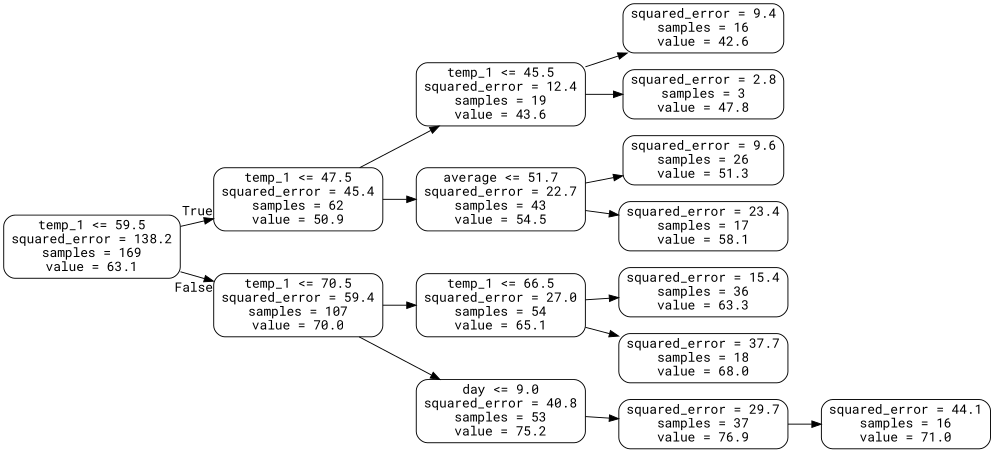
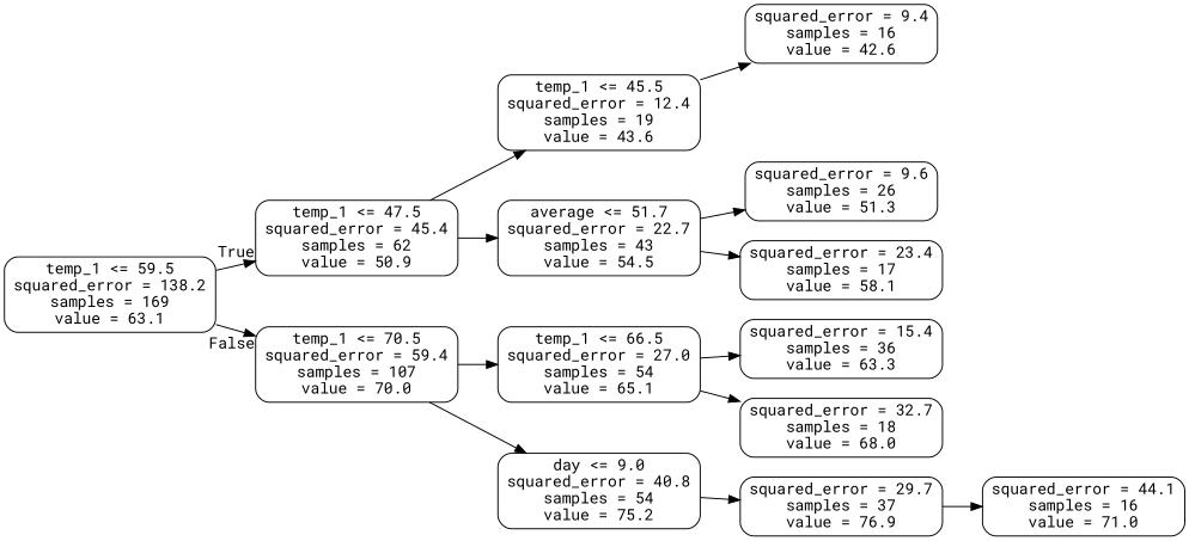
  digraph {
    fontname="Roboto Mono"
    rankdir=LR
    node [color=black fontname="Roboto Mono" shape=box style=rounded]
    edge [fontname="Roboto Mono"]
    n1 [label="temp_1 <= 59.5\nsquared_error = 138.2\nsamples = 169\nvalue = 63.1"]
    n2 [label="temp_1 <= 47.5\nsquared_error = 45.4\nsamples = 62\nvalue = 50.9"]
    n3 [label="temp_1 <= 70.5\nsquared_error = 59.4\nsamples = 107\nvalue = 70.0"]
    n4 [label="temp_1 <= 45.5\nsquared_error = 12.4\nsamples = 19\nvalue = 43.6"]
    n5 [label="average <= 51.7\nsquared_error = 22.7\nsamples = 43\nvalue = 54.5"]
    n6 [label="temp_1 <= 66.5\nsquared_error = 27.0\nsamples = 54\nvalue = 65.1"]
-   n7 [label="day <= 9.0\nsquared_error = 40.8\nsamples = 53\nvalue = 75.2"]
+   n7 [label="day <= 9.0\nsquared_error = 40.8\nsamples = 54\nvalue = 75.2"]
    n8 [label="squared_error = 9.4\nsamples = 16\nvalue = 42.6"]
-   n9 [label="squared_error = 2.8\nsamples = 3\nvalue = 47.8"]
    n10 [label="squared_error = 9.6\nsamples = 26\nvalue = 51.3"]
    n11 [label="squared_error = 23.4\nsamples = 17\nvalue = 58.1"]
    n12 [label="squared_error = 15.4\nsamples = 36\nvalue = 63.3"]
-   n13 [label="squared_error = 37.7\nsamples = 18\nvalue = 68.0"]
+   n13 [label="squared_error = 32.7\nsamples = 18\nvalue = 68.0"]
    n14 [label="squared_error = 29.7\nsamples = 37\nvalue = 76.9"]
    n15 [label="squared_error = 44.1\nsamples = 16\nvalue = 71.0"]
    n1 -> n2 [headlabel=True labelangle=45 labeldistance=2.5]
    n1 -> n3 [headlabel=False labelangle=-45 labeldistance=2.5]
    n2 -> n4
    n2 -> n5
    n3 -> n6
    n3 -> n7
    n4 -> n8
-   n4 -> n9
    n5 -> n10
    n5 -> n11
    n6 -> n12
    n6 -> n13
    n7 -> n14
    n14 -> n15
  }
